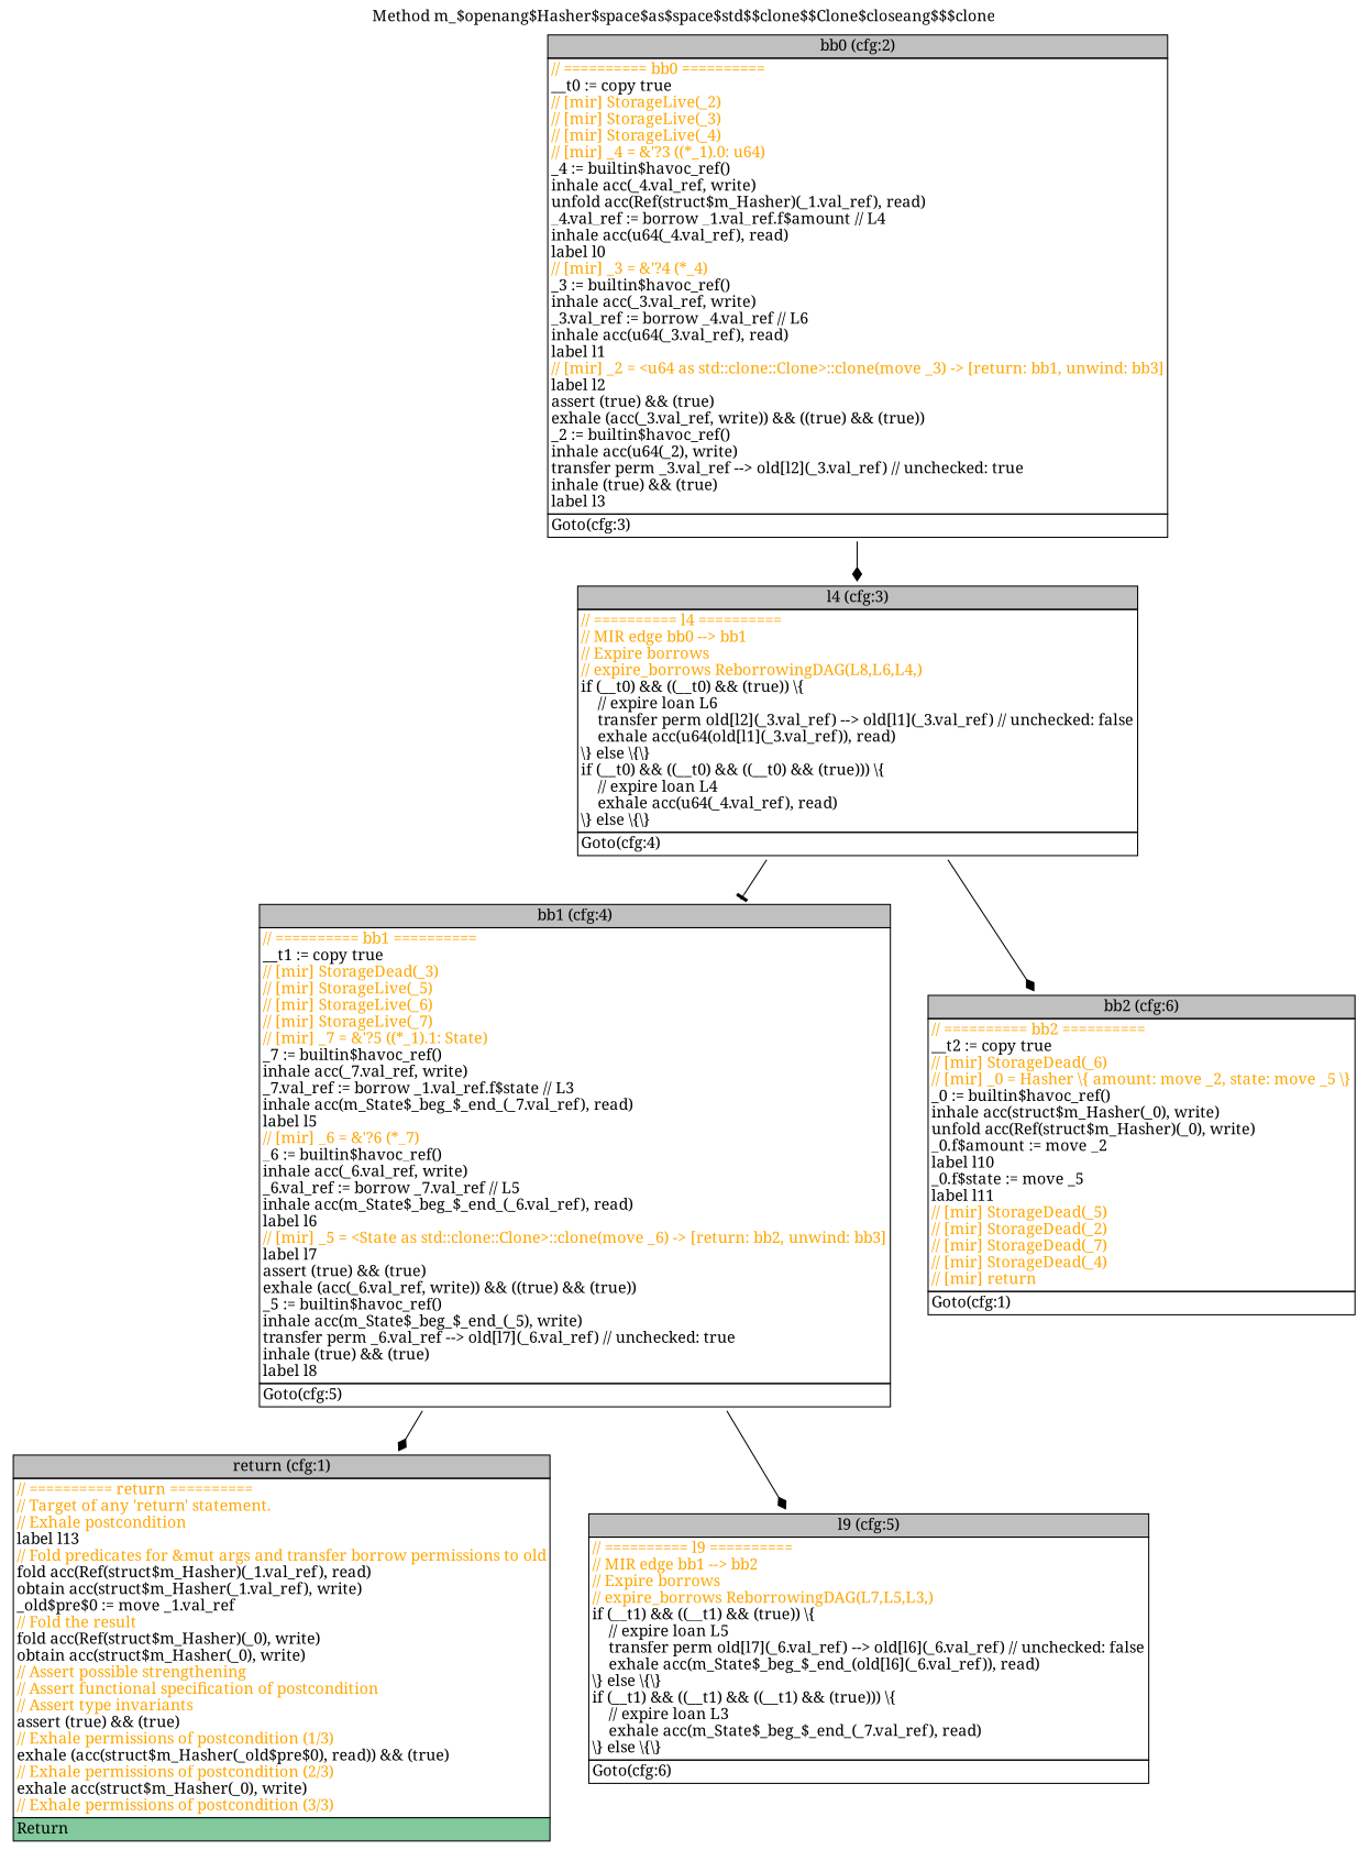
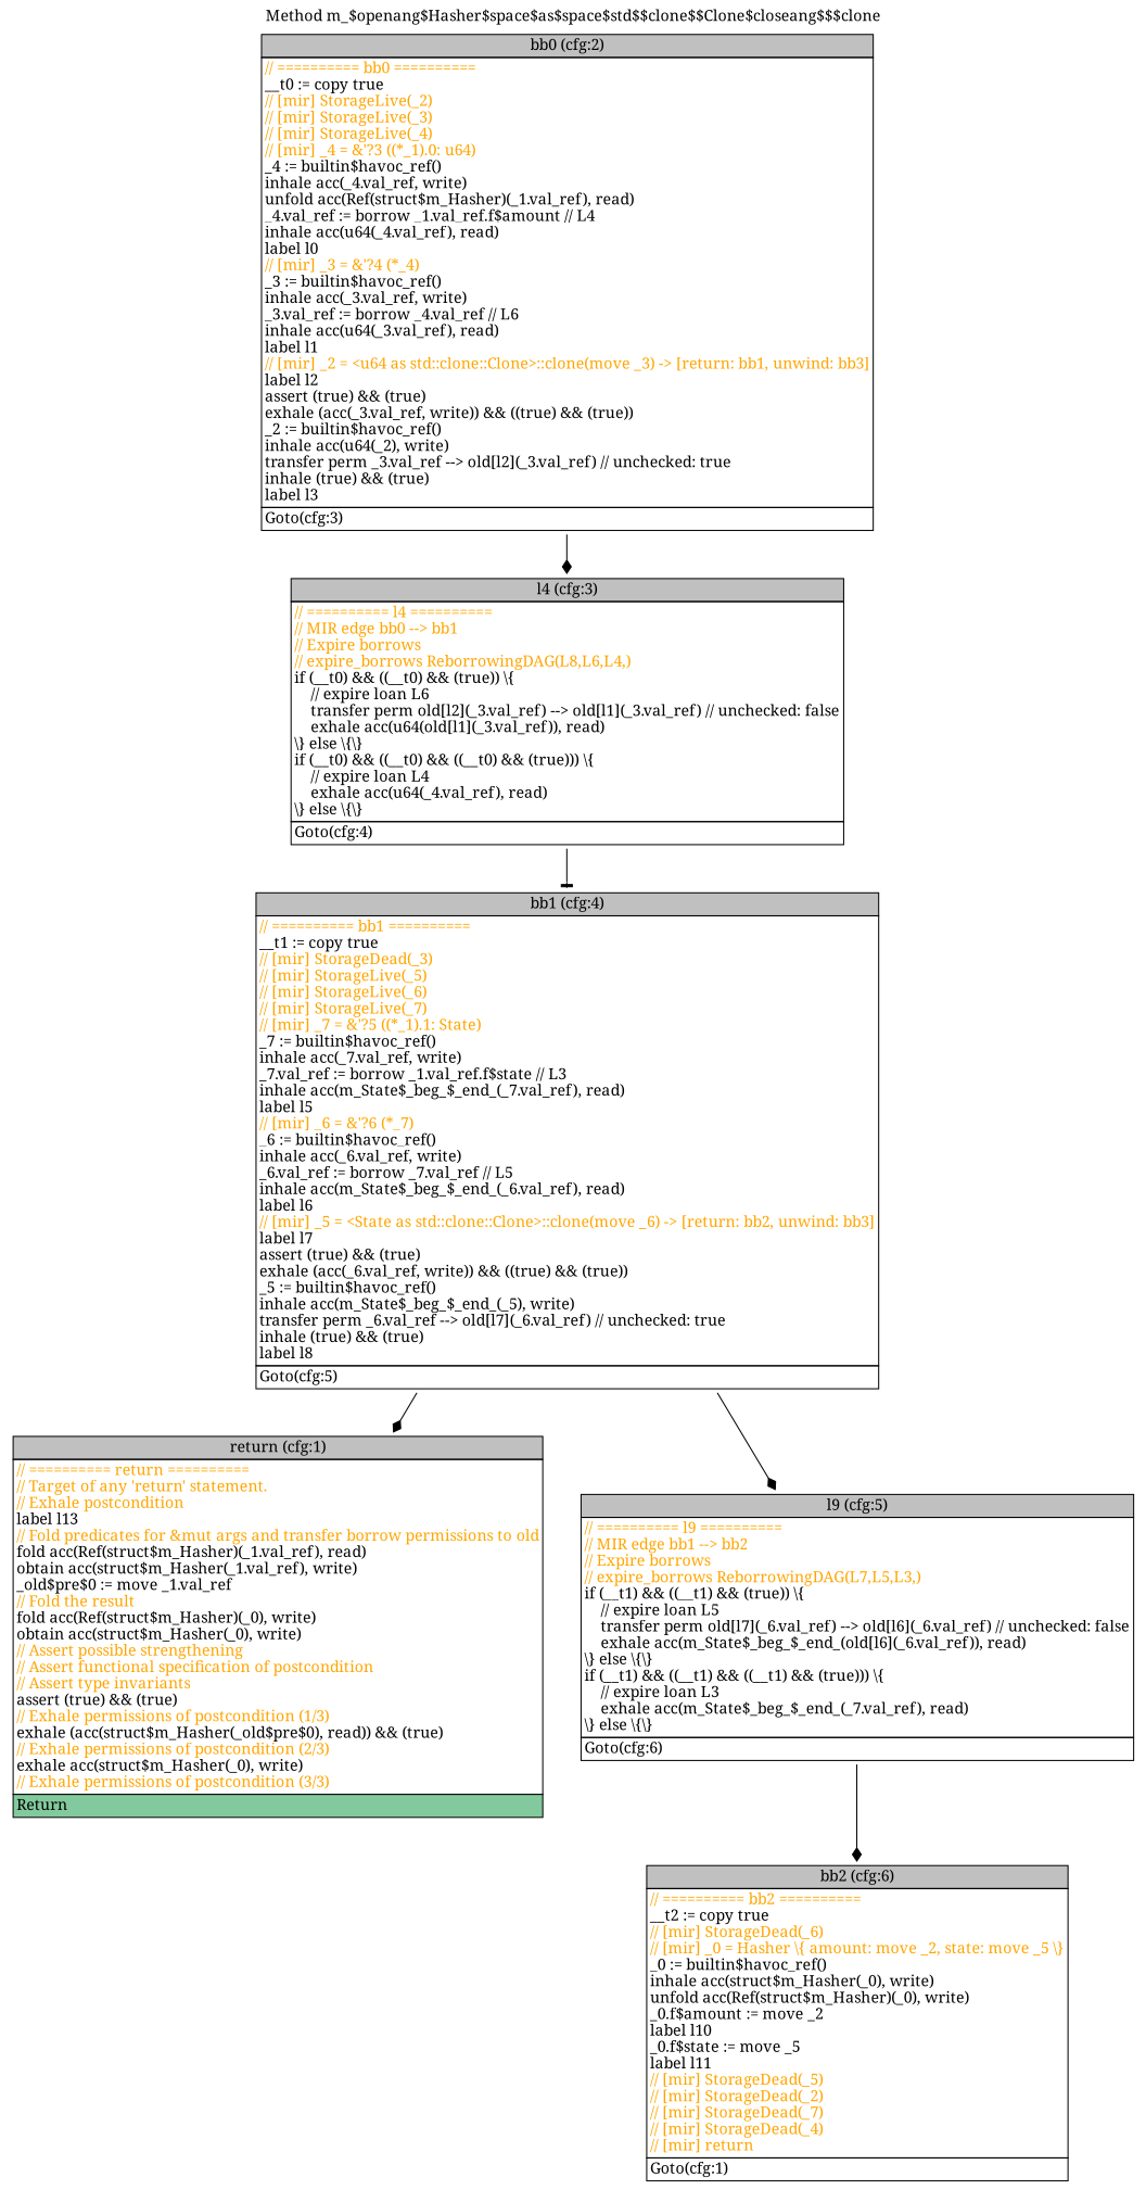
  digraph {
    fontname="Noto Serif"
    label="Method m_$openang$Hasher$space$as$space$std$$clone$$Clone$closeang$$$clone"
    labelloc=t
    node [fontname="Noto Serif" shape=none]
    edge [arrowhead=diamond fontname="Noto Serif"]
    n1 [label=<<table border="0" cellborder="1" cellspacing="0"><tr><td bgcolor="gray" align="center">bb0 (cfg:2)</td></tr><tr><td align="left" balign="left"><font color="orange">// ========== bb0 ==========</font><br/>__t0 := copy true<br/><font color="orange">// [mir] StorageLive(_2)</font><br/><font color="orange">// [mir] StorageLive(_3)</font><br/><font color="orange">// [mir] StorageLive(_4)</font><br/><font color="orange">// [mir] _4 = &amp;'?3 ((*_1).0: u64)</font><br/>_4 := builtin$havoc_ref()<br/>inhale acc(_4.val_ref, write)<br/>unfold acc(Ref(struct$m_Hasher)(_1.val_ref), read)<br/>_4.val_ref := borrow _1.val_ref.f$amount // L4<br/>inhale acc(u64(_4.val_ref), read)<br/>label l0<br/><font color="orange">// [mir] _3 = &amp;'?4 (*_4)</font><br/>_3 := builtin$havoc_ref()<br/>inhale acc(_3.val_ref, write)<br/>_3.val_ref := borrow _4.val_ref // L6<br/>inhale acc(u64(_3.val_ref), read)<br/>label l1<br/><font color="orange">// [mir] _2 = &lt;u64 as std::clone::Clone&gt;::clone(move _3) -&gt; [return: bb1, unwind: bb3]</font><br/>label l2<br/>assert (true) &amp;&amp; (true)<br/>exhale (acc(_3.val_ref, write)) &amp;&amp; ((true) &amp;&amp; (true))<br/>_2 := builtin$havoc_ref()<br/>inhale acc(u64(_2), write)<br/>transfer perm _3.val_ref --&gt; old[l2](_3.val_ref) // unchecked: true<br/>inhale (true) &amp;&amp; (true)<br/>label l3</td></tr><tr><td align="left">Goto(cfg:3)<br/></td></tr></table>>]
    n2 [label=<<table border="0" cellborder="1" cellspacing="0"><tr><td bgcolor="gray" align="center">l4 (cfg:3)</td></tr><tr><td align="left" balign="left"><font color="orange">// ========== l4 ==========</font><br/><font color="orange">// MIR edge bb0 --&gt; bb1</font><br/><font color="orange">// Expire borrows</font><br/><font color="orange">// expire_borrows ReborrowingDAG(L8,L6,L4,)</font><br/>if (__t0) &amp;&amp; ((__t0) &amp;&amp; (true)) \{<br/>    // expire loan L6<br/>    transfer perm old[l2](_3.val_ref) --&gt; old[l1](_3.val_ref) // unchecked: false<br/>    exhale acc(u64(old[l1](_3.val_ref)), read)<br/>\} else \{\}<br/>if (__t0) &amp;&amp; ((__t0) &amp;&amp; ((__t0) &amp;&amp; (true))) \{<br/>    // expire loan L4<br/>    exhale acc(u64(_4.val_ref), read)<br/>\} else \{\}</td></tr><tr><td align="left">Goto(cfg:4)<br/></td></tr></table>>]
    n3 [label=<<table border="0" cellborder="1" cellspacing="0"><tr><td bgcolor="gray" align="center">return (cfg:1)</td></tr><tr><td align="left" balign="left"><font color="orange">// ========== return ==========</font><br/><font color="orange">// Target of any 'return' statement.</font><br/><font color="orange">// Exhale postcondition</font><br/>label l13<br/><font color="orange">// Fold predicates for &amp;mut args and transfer borrow permissions to old</font><br/>fold acc(Ref(struct$m_Hasher)(_1.val_ref), read)<br/>obtain acc(struct$m_Hasher(_1.val_ref), write)<br/>_old$pre$0 := move _1.val_ref<br/><font color="orange">// Fold the result</font><br/>fold acc(Ref(struct$m_Hasher)(_0), write)<br/>obtain acc(struct$m_Hasher(_0), write)<br/><font color="orange">// Assert possible strengthening</font><br/><font color="orange">// Assert functional specification of postcondition</font><br/><font color="orange">// Assert type invariants</font><br/>assert (true) &amp;&amp; (true)<br/><font color="orange">// Exhale permissions of postcondition (1/3)</font><br/>exhale (acc(struct$m_Hasher(_old$pre$0), read)) &amp;&amp; (true)<br/><font color="orange">// Exhale permissions of postcondition (2/3)</font><br/>exhale acc(struct$m_Hasher(_0), write)<br/><font color="orange">// Exhale permissions of postcondition (3/3)</font></td></tr><tr><td align="left" bgcolor="#82CA9D">Return<br/></td></tr></table>>]
    n4 [label=<<table border="0" cellborder="1" cellspacing="0"><tr><td bgcolor="gray" align="center">bb1 (cfg:4)</td></tr><tr><td align="left" balign="left"><font color="orange">// ========== bb1 ==========</font><br/>__t1 := copy true<br/><font color="orange">// [mir] StorageDead(_3)</font><br/><font color="orange">// [mir] StorageLive(_5)</font><br/><font color="orange">// [mir] StorageLive(_6)</font><br/><font color="orange">// [mir] StorageLive(_7)</font><br/><font color="orange">// [mir] _7 = &amp;'?5 ((*_1).1: State)</font><br/>_7 := builtin$havoc_ref()<br/>inhale acc(_7.val_ref, write)<br/>_7.val_ref := borrow _1.val_ref.f$state // L3<br/>inhale acc(m_State$_beg_$_end_(_7.val_ref), read)<br/>label l5<br/><font color="orange">// [mir] _6 = &amp;'?6 (*_7)</font><br/>_6 := builtin$havoc_ref()<br/>inhale acc(_6.val_ref, write)<br/>_6.val_ref := borrow _7.val_ref // L5<br/>inhale acc(m_State$_beg_$_end_(_6.val_ref), read)<br/>label l6<br/><font color="orange">// [mir] _5 = &lt;State as std::clone::Clone&gt;::clone(move _6) -&gt; [return: bb2, unwind: bb3]</font><br/>label l7<br/>assert (true) &amp;&amp; (true)<br/>exhale (acc(_6.val_ref, write)) &amp;&amp; ((true) &amp;&amp; (true))<br/>_5 := builtin$havoc_ref()<br/>inhale acc(m_State$_beg_$_end_(_5), write)<br/>transfer perm _6.val_ref --&gt; old[l7](_6.val_ref) // unchecked: true<br/>inhale (true) &amp;&amp; (true)<br/>label l8</td></tr><tr><td align="left">Goto(cfg:5)<br/></td></tr></table>>]
    n5 [label=<<table border="0" cellborder="1" cellspacing="0"><tr><td bgcolor="gray" align="center">l9 (cfg:5)</td></tr><tr><td align="left" balign="left"><font color="orange">// ========== l9 ==========</font><br/><font color="orange">// MIR edge bb1 --&gt; bb2</font><br/><font color="orange">// Expire borrows</font><br/><font color="orange">// expire_borrows ReborrowingDAG(L7,L5,L3,)</font><br/>if (__t1) &amp;&amp; ((__t1) &amp;&amp; (true)) \{<br/>    // expire loan L5<br/>    transfer perm old[l7](_6.val_ref) --&gt; old[l6](_6.val_ref) // unchecked: false<br/>    exhale acc(m_State$_beg_$_end_(old[l6](_6.val_ref)), read)<br/>\} else \{\}<br/>if (__t1) &amp;&amp; ((__t1) &amp;&amp; ((__t1) &amp;&amp; (true))) \{<br/>    // expire loan L3<br/>    exhale acc(m_State$_beg_$_end_(_7.val_ref), read)<br/>\} else \{\}</td></tr><tr><td align="left">Goto(cfg:6)<br/></td></tr></table>>]
    n6 [label=<<table border="0" cellborder="1" cellspacing="0"><tr><td bgcolor="gray" align="center">bb2 (cfg:6)</td></tr><tr><td align="left" balign="left"><font color="orange">// ========== bb2 ==========</font><br/>__t2 := copy true<br/><font color="orange">// [mir] StorageDead(_6)</font><br/><font color="orange">// [mir] _0 = Hasher \{ amount: move _2, state: move _5 \}</font><br/>_0 := builtin$havoc_ref()<br/>inhale acc(struct$m_Hasher(_0), write)<br/>unfold acc(Ref(struct$m_Hasher)(_0), write)<br/>_0.f$amount := move _2<br/>label l10<br/>_0.f$state := move _5<br/>label l11<br/><font color="orange">// [mir] StorageDead(_5)</font><br/><font color="orange">// [mir] StorageDead(_2)</font><br/><font color="orange">// [mir] StorageDead(_7)</font><br/><font color="orange">// [mir] StorageDead(_4)</font><br/><font color="orange">// [mir] return</font></td></tr><tr><td align="left">Goto(cfg:1)<br/></td></tr></table>>]
    n1 -> n2
    n2 -> n4 [arrowhead=tee]
    n4 -> n3
    n4 -> n5
-   n2 -> n6
+   n5 -> n6
  }
